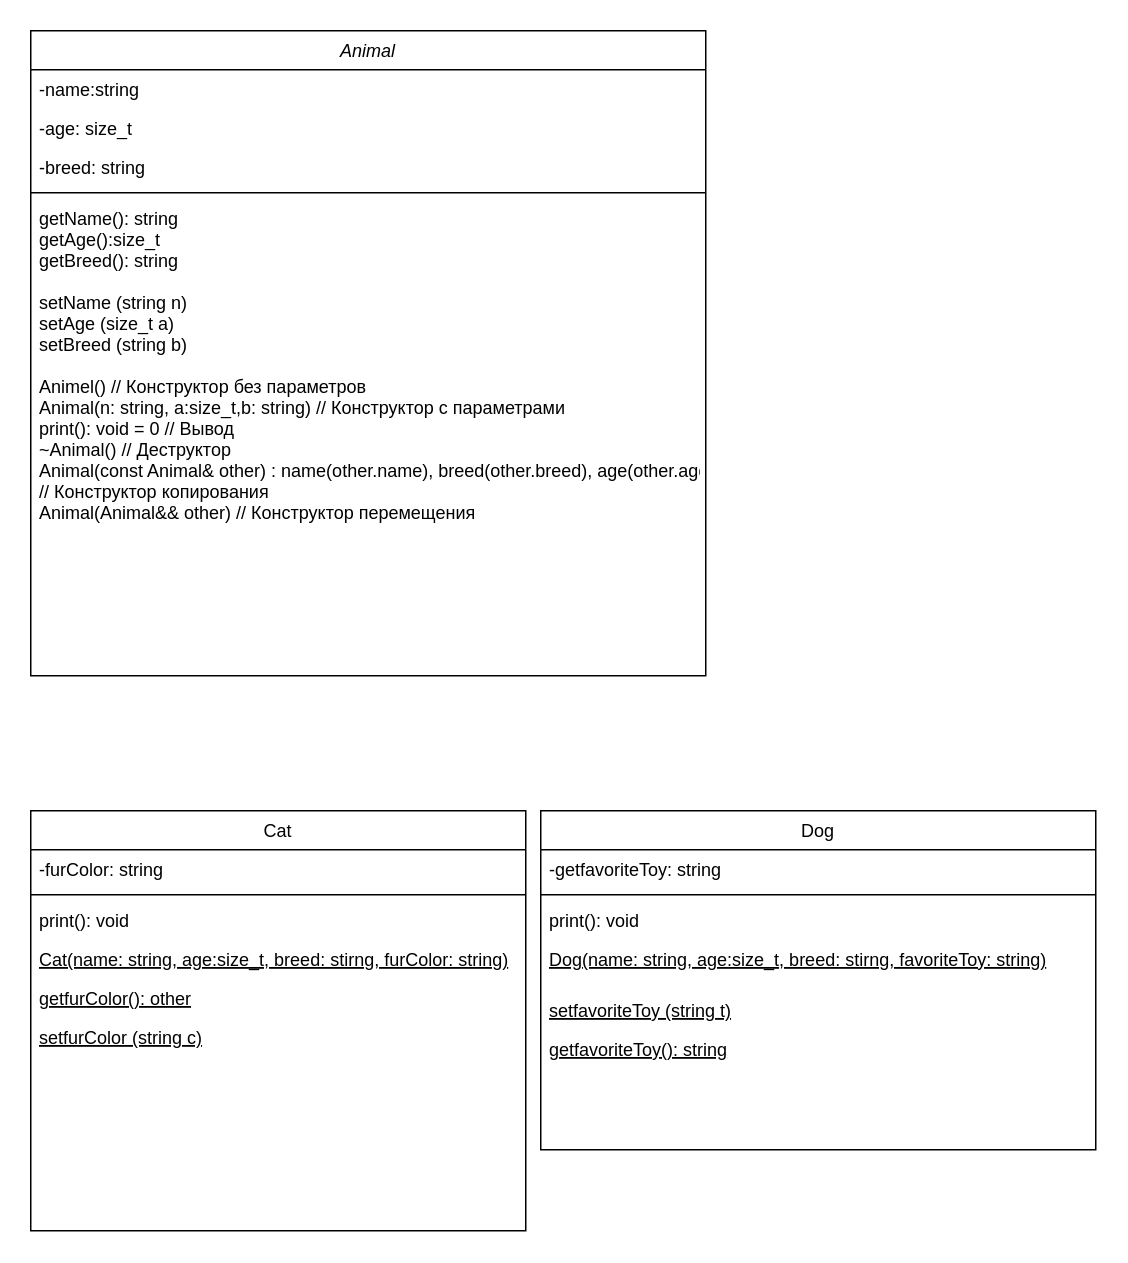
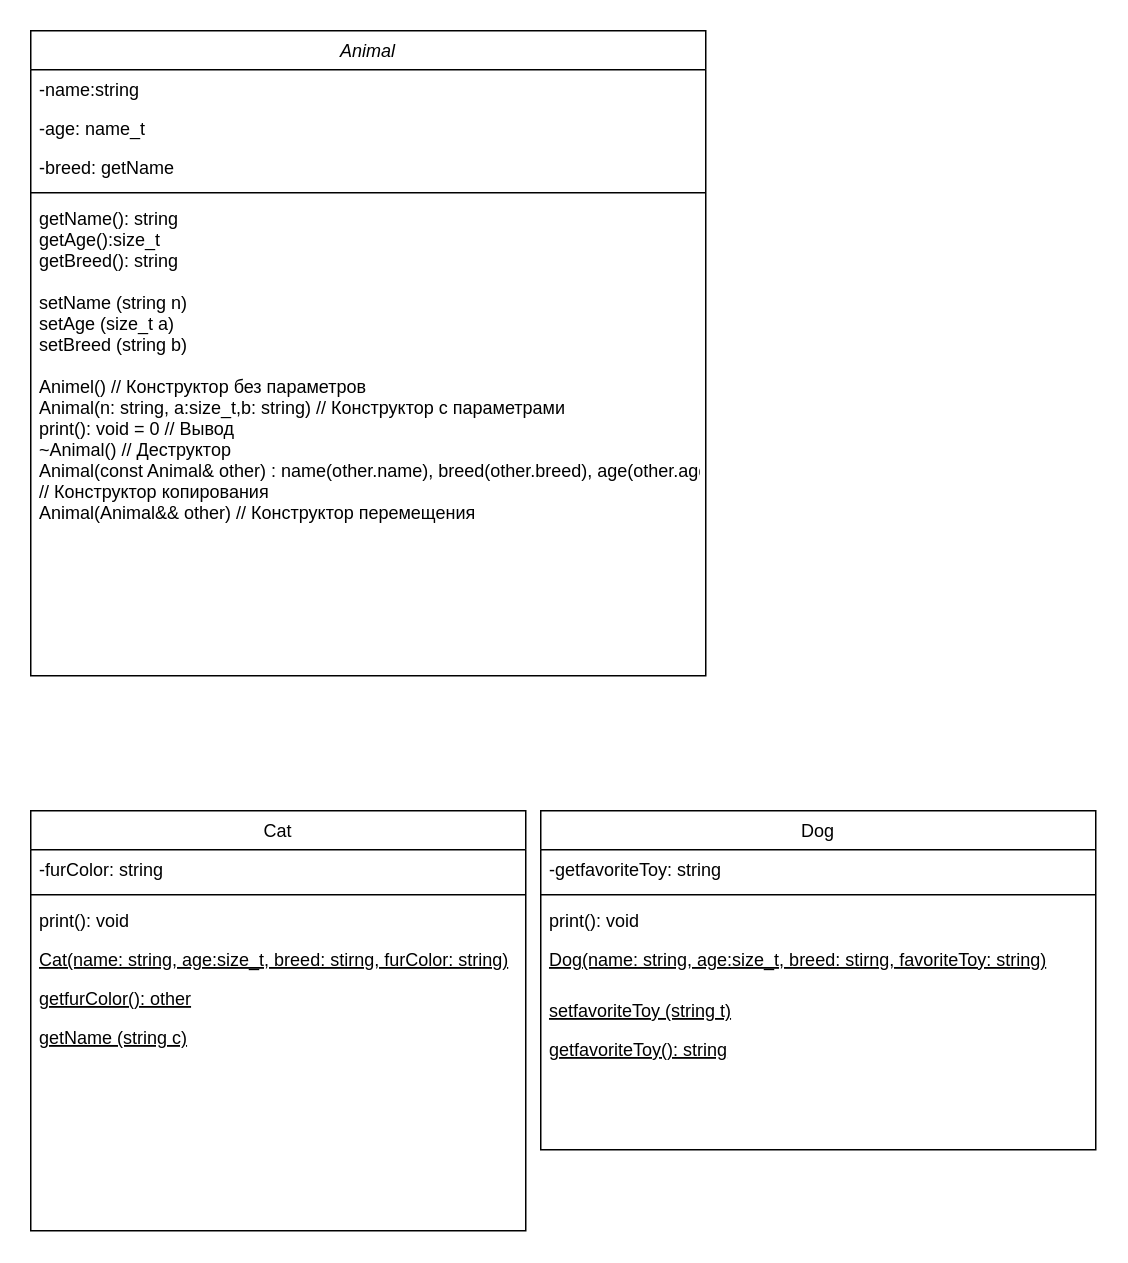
  <mxCell id="0" />
  <mxCell id="1" parent="0" />
  <mxCell id="2" value="Animal" style="swimlane;fontStyle=2;align=center;verticalAlign=top;childLayout=stackLayout;horizontal=1;startSize=26;horizontalStack=0;resizeParent=1;resizeLast=0;collapsible=1;marginBottom=0;rounded=0;shadow=0;strokeWidth=1;" parent="1" vertex="1"><mxGeometry x="20" y="20" width="450" height="430" as="geometry"><mxRectangle x="230" y="140" width="160" height="26" as="alternateBounds" /></mxGeometry></mxCell>
  <mxCell id="3" value="-name:string" style="text;align=left;verticalAlign=top;spacingLeft=4;spacingRight=4;overflow=hidden;rotatable=0;points=[[0,0.5],[1,0.5]];portConstraint=eastwest;" parent="2" vertex="1"><mxGeometry y="26" width="450" height="26" as="geometry" /></mxCell>
- <mxCell id="4" value="-age: size_t" style="text;align=left;verticalAlign=top;spacingLeft=4;spacingRight=4;overflow=hidden;rotatable=0;points=[[0,0.5],[1,0.5]];portConstraint=eastwest;rounded=0;shadow=0;html=0;" parent="2" vertex="1"><mxGeometry y="52" width="450" height="26" as="geometry" /></mxCell>
- <mxCell id="5" value="-breed: string" style="text;align=left;verticalAlign=top;spacingLeft=4;spacingRight=4;overflow=hidden;rotatable=0;points=[[0,0.5],[1,0.5]];portConstraint=eastwest;rounded=0;shadow=0;html=0;" parent="2" vertex="1"><mxGeometry y="78" width="450" height="26" as="geometry" /></mxCell>
+ <mxCell id="4" value="-age: name_t" style="text;align=left;verticalAlign=top;spacingLeft=4;spacingRight=4;overflow=hidden;rotatable=0;points=[[0,0.5],[1,0.5]];portConstraint=eastwest;rounded=0;shadow=0;html=0;" parent="2" vertex="1"><mxGeometry y="52" width="450" height="26" as="geometry" /></mxCell>
+ <mxCell id="5" value="-breed: getName" style="text;align=left;verticalAlign=top;spacingLeft=4;spacingRight=4;overflow=hidden;rotatable=0;points=[[0,0.5],[1,0.5]];portConstraint=eastwest;rounded=0;shadow=0;html=0;" parent="2" vertex="1"><mxGeometry y="78" width="450" height="26" as="geometry" /></mxCell>
  <mxCell id="6" value="" style="line;html=1;strokeWidth=1;align=left;verticalAlign=middle;spacingTop=-1;spacingLeft=3;spacingRight=3;rotatable=0;labelPosition=right;points=[];portConstraint=eastwest;" parent="2" vertex="1"><mxGeometry y="104" width="450" height="8" as="geometry" /></mxCell>
  <mxCell id="7" value="getName(): string&#10;getAge():size_t&#10;getBreed(): string&#10;&#10;setName (string n)&#10;setAge (size_t a)&#10;setBreed (string b)&#10;&#10;Animel() // Конструктор без параметров&#10;Animal(n: string, a:size_t,b: string) // Конструктор с параметрами&#10;print(): void = 0 // Вывод &#10;~Animal() // Деструктор&#10;Animal(const Animal&amp; other) : name(other.name), breed(other.breed), age(other.age) {}&#10;// Конструктор копирования&#10;Animal(Animal&amp;&amp; other) // Конструктор перемещения&#10;" style="text;align=left;verticalAlign=top;spacingLeft=4;spacingRight=4;overflow=hidden;rotatable=0;points=[[0,0.5],[1,0.5]];portConstraint=eastwest;" parent="2" vertex="1"><mxGeometry y="112" width="450" height="318" as="geometry" /></mxCell>
  <mxCell id="8" value="Cat" style="swimlane;fontStyle=0;align=center;verticalAlign=top;childLayout=stackLayout;horizontal=1;startSize=26;horizontalStack=0;resizeParent=1;resizeLast=0;collapsible=1;marginBottom=0;rounded=0;shadow=0;strokeWidth=1;" parent="1" vertex="1"><mxGeometry x="20" y="540" width="330" height="280" as="geometry"><mxRectangle x="130" y="380" width="160" height="26" as="alternateBounds" /></mxGeometry></mxCell>
  <mxCell id="9" value="-furColor: string" style="text;align=left;verticalAlign=top;spacingLeft=4;spacingRight=4;overflow=hidden;rotatable=0;points=[[0,0.5],[1,0.5]];portConstraint=eastwest;" parent="8" vertex="1"><mxGeometry y="26" width="330" height="26" as="geometry" /></mxCell>
  <mxCell id="10" value="" style="line;html=1;strokeWidth=1;align=left;verticalAlign=middle;spacingTop=-1;spacingLeft=3;spacingRight=3;rotatable=0;labelPosition=right;points=[];portConstraint=eastwest;" parent="8" vertex="1"><mxGeometry y="52" width="330" height="8" as="geometry" /></mxCell>
  <mxCell id="11" value="print(): void" style="text;align=left;verticalAlign=top;spacingLeft=4;spacingRight=4;overflow=hidden;rotatable=0;points=[[0,0.5],[1,0.5]];portConstraint=eastwest;" parent="8" vertex="1"><mxGeometry y="60" width="330" height="26" as="geometry" /></mxCell>
  <mxCell id="12" value="Cat(name: string, age:size_t, breed: stirng, furColor: string)" style="text;align=left;verticalAlign=top;spacingLeft=4;spacingRight=4;overflow=hidden;rotatable=0;points=[[0,0.5],[1,0.5]];portConstraint=eastwest;fontStyle=4" parent="8" vertex="1"><mxGeometry y="86" width="330" height="26" as="geometry" /></mxCell>
  <mxCell id="13" value="getfurColor(): other&#10;" style="text;align=left;verticalAlign=top;spacingLeft=4;spacingRight=4;overflow=hidden;rotatable=0;points=[[0,0.5],[1,0.5]];portConstraint=eastwest;fontStyle=4" vertex="1" parent="8"><mxGeometry y="112" width="330" height="26" as="geometry" /></mxCell>
- <mxCell id="14" value="setfurColor (string c)" style="text;align=left;verticalAlign=top;spacingLeft=4;spacingRight=4;overflow=hidden;rotatable=0;points=[[0,0.5],[1,0.5]];portConstraint=eastwest;fontStyle=4" vertex="1" parent="8"><mxGeometry y="138" width="330" height="26" as="geometry" /></mxCell>
+ <mxCell id="14" value="getName (string c)" style="text;align=left;verticalAlign=top;spacingLeft=4;spacingRight=4;overflow=hidden;rotatable=0;points=[[0,0.5],[1,0.5]];portConstraint=eastwest;fontStyle=4" vertex="1" parent="8"><mxGeometry y="138" width="330" height="26" as="geometry" /></mxCell>
  <mxCell id="15" value="Dog" style="swimlane;fontStyle=0;align=center;verticalAlign=top;childLayout=stackLayout;horizontal=1;startSize=26;horizontalStack=0;resizeParent=1;resizeLast=0;collapsible=1;marginBottom=0;rounded=0;shadow=0;strokeWidth=1;" parent="1" vertex="1"><mxGeometry x="360" y="540" width="370" height="226" as="geometry"><mxRectangle x="340" y="380" width="170" height="26" as="alternateBounds" /></mxGeometry></mxCell>
  <mxCell id="16" value="-getfavoriteToy: string" style="text;align=left;verticalAlign=top;spacingLeft=4;spacingRight=4;overflow=hidden;rotatable=0;points=[[0,0.5],[1,0.5]];portConstraint=eastwest;" parent="15" vertex="1"><mxGeometry y="26" width="370" height="26" as="geometry" /></mxCell>
  <mxCell id="17" value="" style="line;html=1;strokeWidth=1;align=left;verticalAlign=middle;spacingTop=-1;spacingLeft=3;spacingRight=3;rotatable=0;labelPosition=right;points=[];portConstraint=eastwest;" parent="15" vertex="1"><mxGeometry y="52" width="370" height="8" as="geometry" /></mxCell>
  <mxCell id="18" value="print(): void" style="text;align=left;verticalAlign=top;spacingLeft=4;spacingRight=4;overflow=hidden;rotatable=0;points=[[0,0.5],[1,0.5]];portConstraint=eastwest;" parent="15" vertex="1"><mxGeometry y="60" width="370" height="26" as="geometry" /></mxCell>
  <mxCell id="19" value="Dog(name: string, age:size_t, breed: stirng, favoriteToy: string)" style="text;align=left;verticalAlign=top;spacingLeft=4;spacingRight=4;overflow=hidden;rotatable=0;points=[[0,0.5],[1,0.5]];portConstraint=eastwest;fontStyle=4" parent="15" vertex="1"><mxGeometry y="86" width="370" height="34" as="geometry" /></mxCell>
  <mxCell id="20" value="setfavoriteToy (string t)" style="text;align=left;verticalAlign=top;spacingLeft=4;spacingRight=4;overflow=hidden;rotatable=0;points=[[0,0.5],[1,0.5]];portConstraint=eastwest;fontStyle=4" vertex="1" parent="15"><mxGeometry y="120" width="370" height="26" as="geometry" /></mxCell>
  <mxCell id="21" value="getfavoriteToy(): string&#10;" style="text;align=left;verticalAlign=top;spacingLeft=4;spacingRight=4;overflow=hidden;rotatable=0;points=[[0,0.5],[1,0.5]];portConstraint=eastwest;fontStyle=4" vertex="1" parent="15"><mxGeometry y="146" width="370" height="26" as="geometry" /></mxCell>
